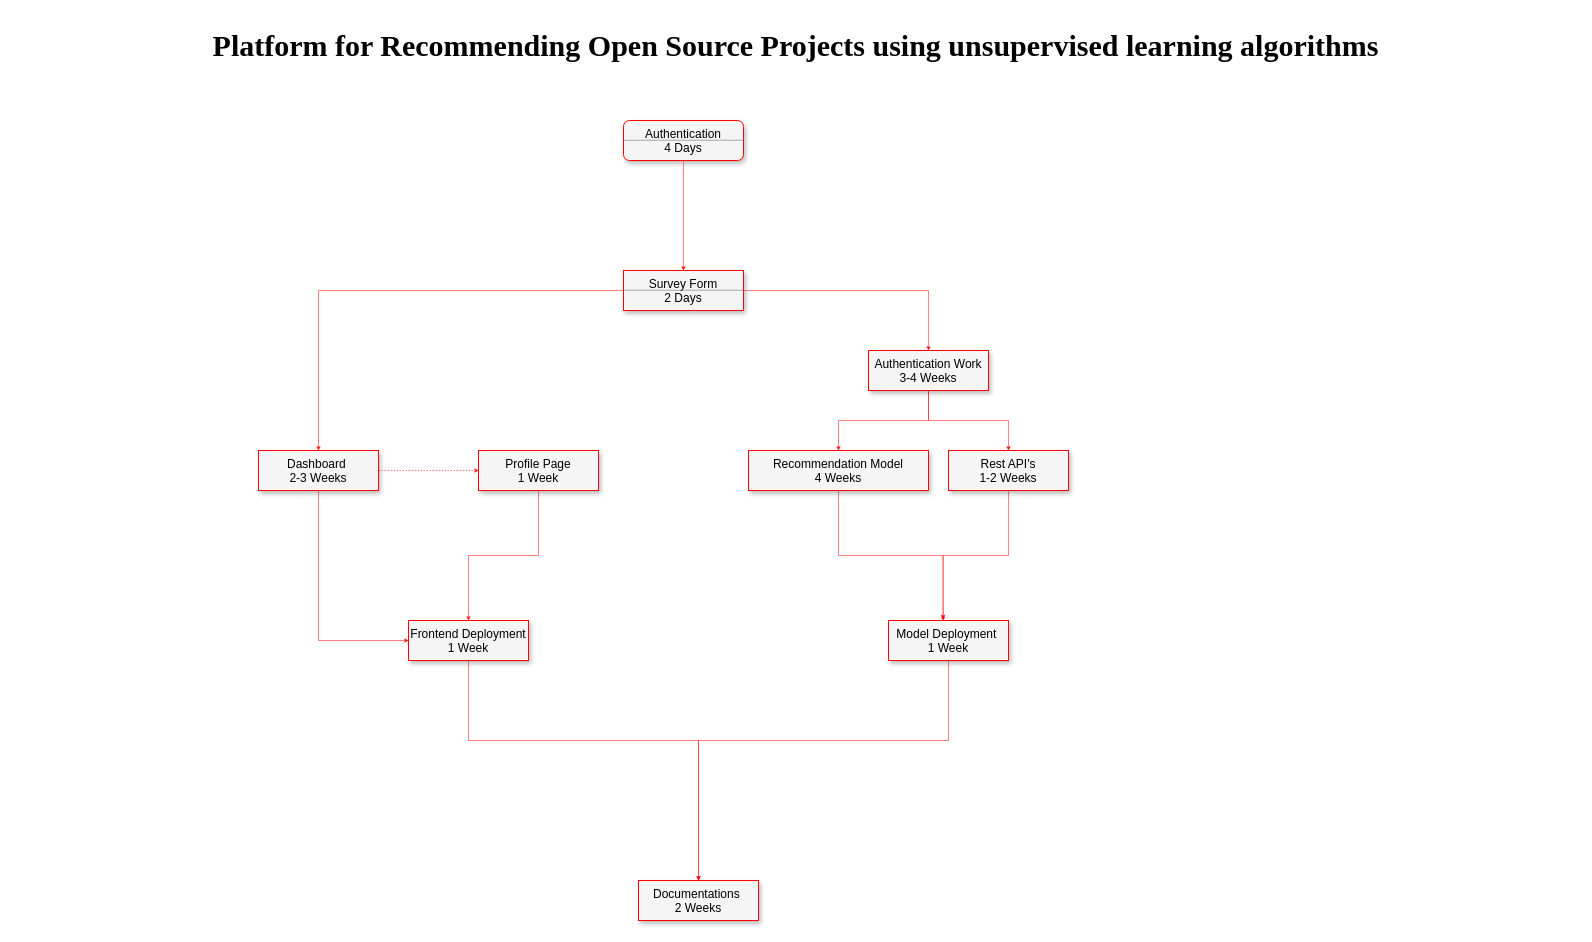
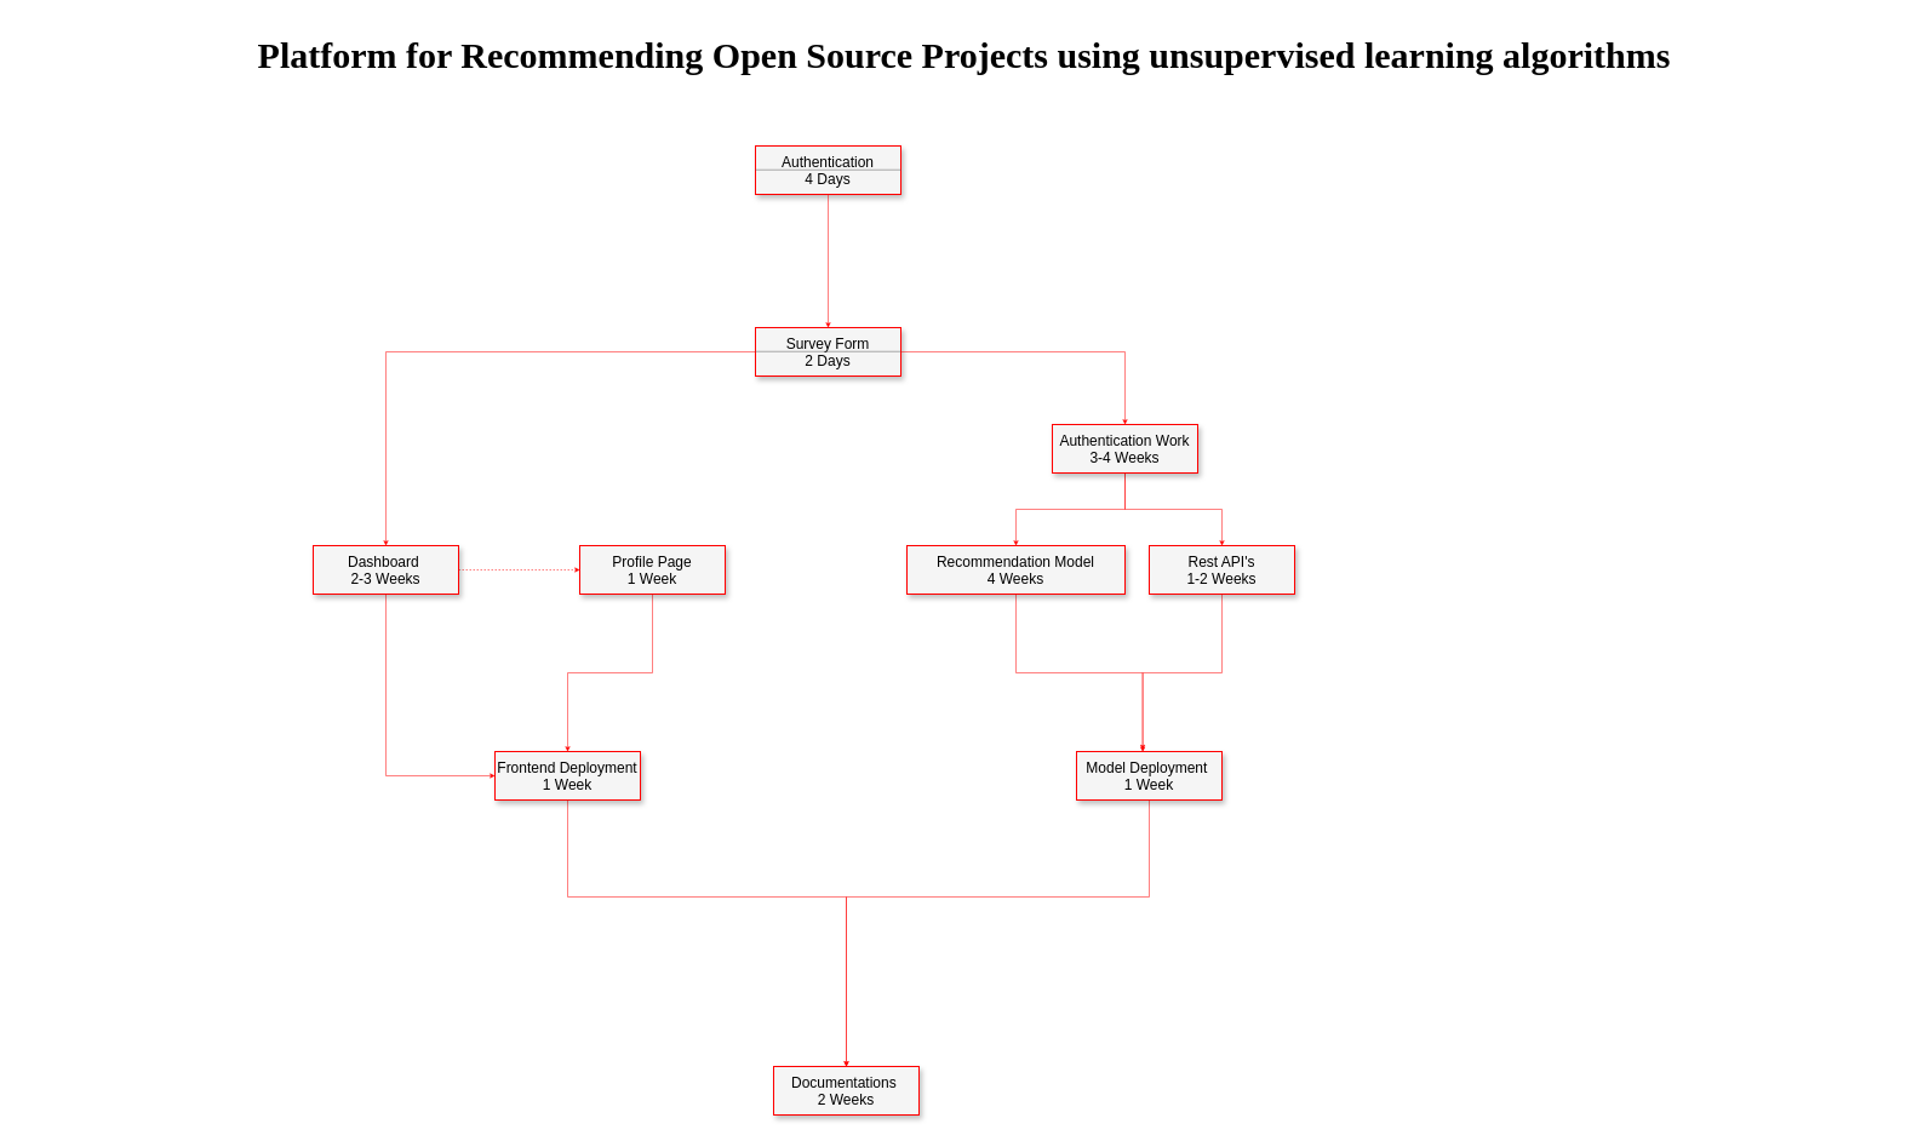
  <mxCell id="0" style=";html=1;" />
  <mxCell id="1" style=";html=1;" parent="0" />
  <mxCell id="2" value="&lt;font face=&quot;Verdana&quot; style=&quot;font-size: 30px;&quot;&gt;&lt;b&gt;Platform for Recommending Open Source Projects using unsupervised learning algorithms&lt;/b&gt;&lt;/font&gt;" style="text;html=1;align=center;verticalAlign=middle;resizable=0;points=[];autosize=1;strokeColor=none;fillColor=none;" vertex="1" parent="1"><mxGeometry x="20" y="20" width="1550" height="50" as="geometry" /></mxCell>
  <mxCell id="3" value="" style="group" vertex="1" connectable="0" parent="1"><mxGeometry x="623" y="120" width="120" height="40" as="geometry" /></mxCell>
- <mxCell id="4" value="Authentication&lt;br&gt;4 Days" style="whiteSpace=wrap;html=1;verticalAlign=top;fillColor=#f5f5f5;strokeColor=#FF0000;gradientColor=none;shadow=1;rounded=1;" vertex="1" parent="3"><mxGeometry width="120" height="40" as="geometry" /></mxCell>
+ <mxCell id="4" value="Authentication&lt;br&gt;4 Days" style="whiteSpace=wrap;html=1;verticalAlign=top;fillColor=#f5f5f5;strokeColor=#FF0000;gradientColor=none;rounded=0;shadow=1;" vertex="1" parent="3"><mxGeometry width="120" height="40" as="geometry" /></mxCell>
  <mxCell id="5" value="" style="endArrow=none;html=1;rounded=0;fontFamily=Verdana;fontSize=30;entryX=1;entryY=0.5;entryDx=0;entryDy=0;exitX=0;exitY=0.5;exitDx=0;exitDy=0;strokeColor=#575757;endSize=3;strokeWidth=0.5;" edge="1" parent="3"><mxGeometry width="50" height="50" relative="1" as="geometry"><mxPoint y="19.72" as="sourcePoint" /><mxPoint x="120" y="19.72" as="targetPoint" /></mxGeometry></mxCell>
  <mxCell id="6" value="" style="group" vertex="1" connectable="0" parent="1"><mxGeometry x="623" y="270" width="120" height="40" as="geometry" /></mxCell>
  <mxCell id="7" value="Survey Form&lt;br&gt;2 Days" style="whiteSpace=wrap;html=1;verticalAlign=top;fillColor=#f5f5f5;strokeColor=#FF0000;gradientColor=none;rounded=0;shadow=1;" vertex="1" parent="6"><mxGeometry width="120" height="40" as="geometry" /></mxCell>
  <mxCell id="8" value="" style="endArrow=none;html=1;rounded=0;fontFamily=Verdana;fontSize=30;entryX=1;entryY=0.5;entryDx=0;entryDy=0;exitX=0;exitY=0.5;exitDx=0;exitDy=0;strokeColor=#575757;endSize=3;strokeWidth=0.5;" edge="1" parent="6"><mxGeometry width="50" height="50" relative="1" as="geometry"><mxPoint y="19.72" as="sourcePoint" /><mxPoint x="120" y="19.72" as="targetPoint" /></mxGeometry></mxCell>
  <mxCell id="9" style="edgeStyle=orthogonalEdgeStyle;rounded=0;orthogonalLoop=1;jettySize=auto;html=1;entryX=0.5;entryY=0;entryDx=0;entryDy=0;fontFamily=Verdana;fontSize=30;fontColor=#999999;endSize=3;strokeColor=#FF0000;strokeWidth=0.5;" edge="1" parent="1" source="4" target="7"><mxGeometry relative="1" as="geometry" /></mxCell>
  <mxCell id="10" style="edgeStyle=orthogonalEdgeStyle;rounded=0;orthogonalLoop=1;jettySize=auto;html=1;entryX=0;entryY=0.5;entryDx=0;entryDy=0;fontFamily=Verdana;fontSize=30;fontColor=#999999;endSize=3;strokeColor=#FF0000;strokeWidth=0.5;dashed=1;" edge="1" parent="1" source="12" target="23"><mxGeometry relative="1" as="geometry" /></mxCell>
  <mxCell id="11" style="edgeStyle=orthogonalEdgeStyle;rounded=0;orthogonalLoop=1;jettySize=auto;html=1;entryX=0;entryY=0.5;entryDx=0;entryDy=0;fontFamily=Verdana;fontSize=30;fontColor=#999999;endSize=3;strokeColor=#FF0000;strokeWidth=0.5;" edge="1" parent="1" source="12" target="17"><mxGeometry relative="1" as="geometry"><Array as="points"><mxPoint x="318" y="640" /></Array></mxGeometry></mxCell>
  <mxCell id="12" value="Dashboard&amp;nbsp;&lt;br&gt;2-3 Weeks" style="whiteSpace=wrap;html=1;verticalAlign=top;fillColor=#f5f5f5;strokeColor=#FF0000;gradientColor=none;rounded=0;shadow=1;" vertex="1" parent="1"><mxGeometry x="258" y="450" width="120" height="40" as="geometry" /></mxCell>
  <mxCell id="13" style="edgeStyle=orthogonalEdgeStyle;rounded=0;orthogonalLoop=1;jettySize=auto;html=1;entryX=0.5;entryY=0;entryDx=0;entryDy=0;fontFamily=Verdana;fontSize=30;fontColor=#999999;endSize=3;strokeColor=#FF0000;strokeWidth=0.5;" edge="1" parent="1" source="15" target="21"><mxGeometry relative="1" as="geometry" /></mxCell>
  <mxCell id="14" style="edgeStyle=orthogonalEdgeStyle;rounded=0;orthogonalLoop=1;jettySize=auto;html=1;entryX=0.5;entryY=0;entryDx=0;entryDy=0;fontFamily=Verdana;fontSize=30;fontColor=#999999;endSize=3;strokeColor=#FF0000;strokeWidth=0.5;" edge="1" parent="1" source="15" target="19"><mxGeometry relative="1" as="geometry" /></mxCell>
  <mxCell id="15" value="Authentication Work&lt;br&gt;3-4 Weeks" style="whiteSpace=wrap;html=1;verticalAlign=top;fillColor=#f5f5f5;strokeColor=#FF0000;gradientColor=none;rounded=0;shadow=1;" vertex="1" parent="1"><mxGeometry x="868" y="350" width="120" height="40" as="geometry" /></mxCell>
  <mxCell id="16" style="edgeStyle=orthogonalEdgeStyle;rounded=0;orthogonalLoop=1;jettySize=auto;html=1;fontFamily=Verdana;fontSize=30;fontColor=#999999;endSize=3;strokeColor=#FF0000;strokeWidth=0.5;" edge="1" parent="1" source="17" target="26"><mxGeometry relative="1" as="geometry"><Array as="points"><mxPoint x="468" y="740" /><mxPoint x="698" y="740" /><mxPoint x="698" y="900" /></Array></mxGeometry></mxCell>
  <mxCell id="17" value="Frontend Deployment&lt;br&gt;1 Week" style="whiteSpace=wrap;html=1;verticalAlign=top;fillColor=#f5f5f5;strokeColor=#FF0000;gradientColor=none;rounded=0;shadow=1;" vertex="1" parent="1"><mxGeometry x="408" y="620" width="120" height="40" as="geometry" /></mxCell>
  <mxCell id="18" style="edgeStyle=orthogonalEdgeStyle;rounded=0;orthogonalLoop=1;jettySize=auto;html=1;entryX=0.455;entryY=0.009;entryDx=0;entryDy=0;entryPerimeter=0;fontFamily=Verdana;fontSize=30;fontColor=#999999;endSize=3;strokeColor=#FF0000;strokeWidth=0.5;" edge="1" parent="1" source="19" target="25"><mxGeometry relative="1" as="geometry" /></mxCell>
  <mxCell id="19" value="Rest API's&lt;br&gt;1-2 Weeks" style="whiteSpace=wrap;html=1;verticalAlign=top;fillColor=#f5f5f5;strokeColor=#FF0000;gradientColor=none;rounded=0;shadow=1;" vertex="1" parent="1"><mxGeometry x="948" y="450" width="120" height="40" as="geometry" /></mxCell>
  <mxCell id="20" style="edgeStyle=orthogonalEdgeStyle;rounded=0;orthogonalLoop=1;jettySize=auto;html=1;entryX=0.455;entryY=-0.036;entryDx=0;entryDy=0;entryPerimeter=0;fontFamily=Verdana;fontSize=30;fontColor=#999999;endSize=3;strokeColor=#FF0000;strokeWidth=0.5;" edge="1" parent="1" source="21" target="25"><mxGeometry relative="1" as="geometry" /></mxCell>
  <mxCell id="21" value="Recommendation Model&lt;br&gt;4 Weeks" style="whiteSpace=wrap;html=1;verticalAlign=top;fillColor=#f5f5f5;strokeColor=#FF0000;gradientColor=none;rounded=0;shadow=1;" vertex="1" parent="1"><mxGeometry x="748" y="450" width="180" height="40" as="geometry" /></mxCell>
  <mxCell id="22" style="edgeStyle=orthogonalEdgeStyle;rounded=0;orthogonalLoop=1;jettySize=auto;html=1;fontFamily=Verdana;fontSize=30;fontColor=#999999;endSize=3;strokeColor=#FF0000;strokeWidth=0.5;" edge="1" parent="1" source="23" target="17"><mxGeometry relative="1" as="geometry" /></mxCell>
  <mxCell id="23" value="Profile Page&lt;br&gt;1 Week" style="whiteSpace=wrap;html=1;verticalAlign=top;fillColor=#f5f5f5;strokeColor=#FF0000;gradientColor=none;rounded=0;shadow=1;" vertex="1" parent="1"><mxGeometry x="478" y="450" width="120" height="40" as="geometry" /></mxCell>
  <mxCell id="24" style="edgeStyle=orthogonalEdgeStyle;rounded=0;orthogonalLoop=1;jettySize=auto;html=1;fontFamily=Verdana;fontSize=30;fontColor=#999999;endSize=3;strokeColor=#FF0000;strokeWidth=0.5;" edge="1" parent="1" source="25" target="26"><mxGeometry relative="1" as="geometry"><Array as="points"><mxPoint x="948" y="740" /><mxPoint x="698" y="740" /></Array></mxGeometry></mxCell>
  <mxCell id="25" value="Model Deployment&amp;nbsp;&lt;br&gt;1 Week" style="whiteSpace=wrap;html=1;verticalAlign=top;fillColor=#f5f5f5;strokeColor=#FF0000;gradientColor=none;rounded=0;shadow=1;" vertex="1" parent="1"><mxGeometry x="888" y="620" width="120" height="40" as="geometry" /></mxCell>
  <mxCell id="26" value="Documentations&amp;nbsp;&lt;br&gt;2 Weeks" style="whiteSpace=wrap;html=1;verticalAlign=top;fillColor=#f5f5f5;strokeColor=#FF0000;gradientColor=none;rounded=0;shadow=1;" vertex="1" parent="1"><mxGeometry x="638" y="880" width="120" height="40" as="geometry" /></mxCell>
  <mxCell id="27" style="edgeStyle=orthogonalEdgeStyle;rounded=0;orthogonalLoop=1;jettySize=auto;html=1;entryX=0.5;entryY=0;entryDx=0;entryDy=0;fontFamily=Verdana;fontSize=30;fontColor=#999999;endSize=3;strokeColor=#FF0000;strokeWidth=0.5;" edge="1" parent="1" source="7" target="12"><mxGeometry relative="1" as="geometry"><mxPoint x="468" y="350" as="targetPoint" /></mxGeometry></mxCell>
  <mxCell id="28" style="edgeStyle=orthogonalEdgeStyle;rounded=0;orthogonalLoop=1;jettySize=auto;html=1;fontFamily=Verdana;fontSize=30;fontColor=#999999;endSize=3;strokeColor=#FF0000;strokeWidth=0.5;" edge="1" parent="1" source="7" target="15"><mxGeometry relative="1" as="geometry" /></mxCell>
